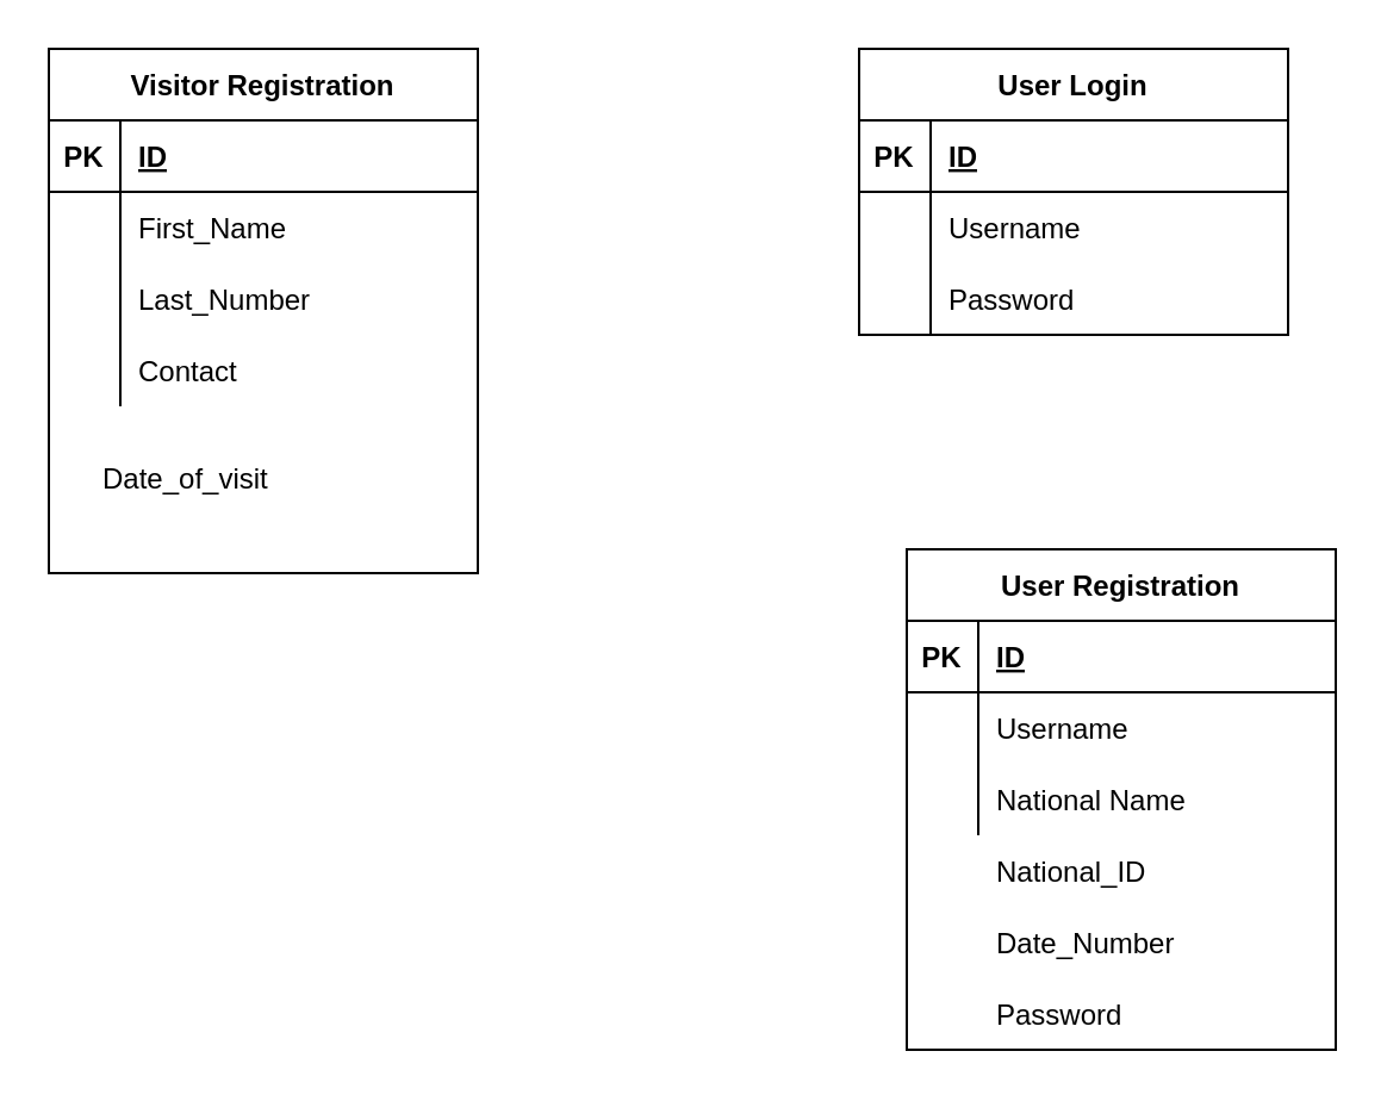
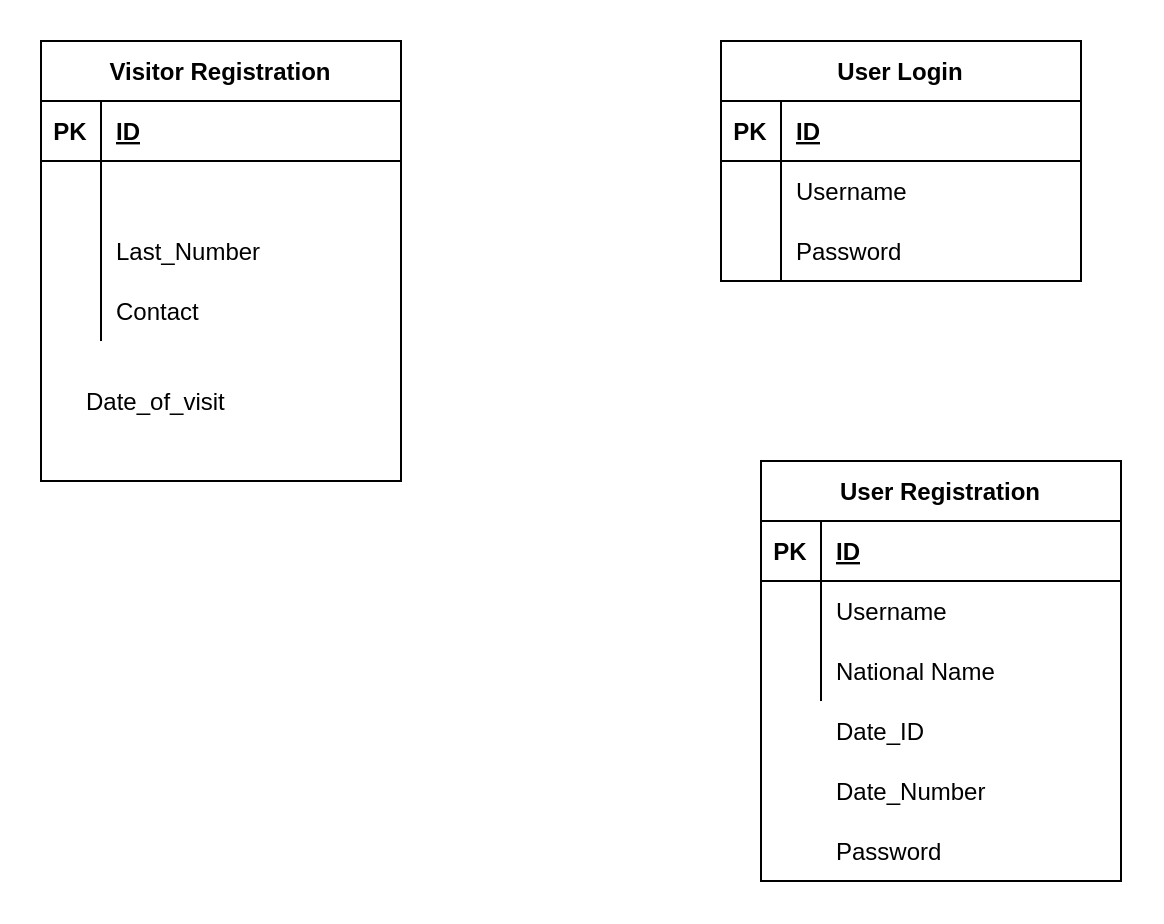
  <mxCell id="0" />
  <mxCell id="1" parent="0" />
  <mxCell id="2" value="Visitor Registration" style="shape=table;startSize=30;container=1;collapsible=1;childLayout=tableLayout;fixedRows=1;rowLines=0;fontStyle=1;align=center;resizeLast=1;" vertex="1" parent="1"><mxGeometry x="20" y="20" width="180" height="220" as="geometry" /></mxCell>
  <mxCell id="3" value="" style="shape=partialRectangle;collapsible=0;dropTarget=0;pointerEvents=0;fillColor=none;top=0;left=0;bottom=1;right=0;points=[[0,0.5],[1,0.5]];portConstraint=eastwest;" vertex="1" parent="2"><mxGeometry y="30" width="180" height="30" as="geometry" /></mxCell>
  <mxCell id="4" value="PK" style="shape=partialRectangle;connectable=0;fillColor=none;top=0;left=0;bottom=0;right=0;fontStyle=1;overflow=hidden;" vertex="1" parent="3"><mxGeometry width="30" height="30" as="geometry" /></mxCell>
  <mxCell id="5" value="ID" style="shape=partialRectangle;connectable=0;fillColor=none;top=0;left=0;bottom=0;right=0;align=left;spacingLeft=6;fontStyle=5;overflow=hidden;" vertex="1" parent="3"><mxGeometry x="30" width="150" height="30" as="geometry" /></mxCell>
  <mxCell id="6" value="" style="shape=partialRectangle;collapsible=0;dropTarget=0;pointerEvents=0;fillColor=none;top=0;left=0;bottom=0;right=0;points=[[0,0.5],[1,0.5]];portConstraint=eastwest;" vertex="1" parent="2"><mxGeometry y="60" width="180" height="30" as="geometry" /></mxCell>
  <mxCell id="7" value="" style="shape=partialRectangle;connectable=0;fillColor=none;top=0;left=0;bottom=0;right=0;editable=1;overflow=hidden;" vertex="1" parent="6"><mxGeometry width="30" height="30" as="geometry" /></mxCell>
- <mxCell id="8" value="First_Name" style="shape=partialRectangle;connectable=0;fillColor=none;top=0;left=0;bottom=0;right=0;align=left;spacingLeft=6;overflow=hidden;" vertex="1" parent="6"><mxGeometry x="30" width="150" height="30" as="geometry" /></mxCell>
  <mxCell id="9" value="" style="shape=partialRectangle;collapsible=0;dropTarget=0;pointerEvents=0;fillColor=none;top=0;left=0;bottom=0;right=0;points=[[0,0.5],[1,0.5]];portConstraint=eastwest;" vertex="1" parent="2"><mxGeometry y="90" width="180" height="30" as="geometry" /></mxCell>
  <mxCell id="10" value="" style="shape=partialRectangle;connectable=0;fillColor=none;top=0;left=0;bottom=0;right=0;editable=1;overflow=hidden;" vertex="1" parent="9"><mxGeometry width="30" height="30" as="geometry" /></mxCell>
  <mxCell id="11" value="Last_Number" style="shape=partialRectangle;connectable=0;fillColor=none;top=0;left=0;bottom=0;right=0;align=left;spacingLeft=6;overflow=hidden;" vertex="1" parent="9"><mxGeometry x="30" width="150" height="30" as="geometry" /></mxCell>
  <mxCell id="12" value="" style="shape=partialRectangle;collapsible=0;dropTarget=0;pointerEvents=0;fillColor=none;top=0;left=0;bottom=0;right=0;points=[[0,0.5],[1,0.5]];portConstraint=eastwest;" vertex="1" parent="2"><mxGeometry y="120" width="180" height="30" as="geometry" /></mxCell>
  <mxCell id="13" value="" style="shape=partialRectangle;connectable=0;fillColor=none;top=0;left=0;bottom=0;right=0;editable=1;overflow=hidden;" vertex="1" parent="12"><mxGeometry width="30" height="30" as="geometry" /></mxCell>
  <mxCell id="14" value="Contact" style="shape=partialRectangle;connectable=0;fillColor=none;top=0;left=0;bottom=0;right=0;align=left;spacingLeft=6;overflow=hidden;" vertex="1" parent="12"><mxGeometry x="30" width="150" height="30" as="geometry" /></mxCell>
  <mxCell id="15" value="Date_of_visit" style="shape=partialRectangle;connectable=0;fillColor=none;top=0;left=0;bottom=0;right=0;align=left;spacingLeft=6;overflow=hidden;" vertex="1" parent="1"><mxGeometry x="35" y="185" width="150" height="30" as="geometry" /></mxCell>
  <mxCell id="16" value="User Login" style="shape=table;startSize=30;container=1;collapsible=1;childLayout=tableLayout;fixedRows=1;rowLines=0;fontStyle=1;align=center;resizeLast=1;" vertex="1" parent="1"><mxGeometry x="360" y="20" width="180" height="120" as="geometry" /></mxCell>
  <mxCell id="17" value="" style="shape=partialRectangle;collapsible=0;dropTarget=0;pointerEvents=0;fillColor=none;top=0;left=0;bottom=1;right=0;points=[[0,0.5],[1,0.5]];portConstraint=eastwest;" vertex="1" parent="16"><mxGeometry y="30" width="180" height="30" as="geometry" /></mxCell>
  <mxCell id="18" value="PK" style="shape=partialRectangle;connectable=0;fillColor=none;top=0;left=0;bottom=0;right=0;fontStyle=1;overflow=hidden;" vertex="1" parent="17"><mxGeometry width="30" height="30" as="geometry" /></mxCell>
  <mxCell id="19" value="ID" style="shape=partialRectangle;connectable=0;fillColor=none;top=0;left=0;bottom=0;right=0;align=left;spacingLeft=6;fontStyle=5;overflow=hidden;" vertex="1" parent="17"><mxGeometry x="30" width="150" height="30" as="geometry" /></mxCell>
  <mxCell id="20" value="" style="shape=partialRectangle;collapsible=0;dropTarget=0;pointerEvents=0;fillColor=none;top=0;left=0;bottom=0;right=0;points=[[0,0.5],[1,0.5]];portConstraint=eastwest;" vertex="1" parent="16"><mxGeometry y="60" width="180" height="30" as="geometry" /></mxCell>
  <mxCell id="21" value="" style="shape=partialRectangle;connectable=0;fillColor=none;top=0;left=0;bottom=0;right=0;editable=1;overflow=hidden;" vertex="1" parent="20"><mxGeometry width="30" height="30" as="geometry" /></mxCell>
  <mxCell id="22" value="Username" style="shape=partialRectangle;connectable=0;fillColor=none;top=0;left=0;bottom=0;right=0;align=left;spacingLeft=6;overflow=hidden;" vertex="1" parent="20"><mxGeometry x="30" width="150" height="30" as="geometry" /></mxCell>
  <mxCell id="23" value="" style="shape=partialRectangle;collapsible=0;dropTarget=0;pointerEvents=0;fillColor=none;top=0;left=0;bottom=0;right=0;points=[[0,0.5],[1,0.5]];portConstraint=eastwest;" vertex="1" parent="16"><mxGeometry y="90" width="180" height="30" as="geometry" /></mxCell>
  <mxCell id="24" value="" style="shape=partialRectangle;connectable=0;fillColor=none;top=0;left=0;bottom=0;right=0;editable=1;overflow=hidden;" vertex="1" parent="23"><mxGeometry width="30" height="30" as="geometry" /></mxCell>
  <mxCell id="25" value="Password" style="shape=partialRectangle;connectable=0;fillColor=none;top=0;left=0;bottom=0;right=0;align=left;spacingLeft=6;overflow=hidden;" vertex="1" parent="23"><mxGeometry x="30" width="150" height="30" as="geometry" /></mxCell>
  <mxCell id="26" value="User Registration" style="shape=table;startSize=30;container=1;collapsible=1;childLayout=tableLayout;fixedRows=1;rowLines=0;fontStyle=1;align=center;resizeLast=1;" vertex="1" parent="1"><mxGeometry x="380" y="230" width="180" height="210" as="geometry" /></mxCell>
  <mxCell id="27" value="" style="shape=partialRectangle;collapsible=0;dropTarget=0;pointerEvents=0;fillColor=none;top=0;left=0;bottom=1;right=0;points=[[0,0.5],[1,0.5]];portConstraint=eastwest;" vertex="1" parent="26"><mxGeometry y="30" width="180" height="30" as="geometry" /></mxCell>
  <mxCell id="28" value="PK" style="shape=partialRectangle;connectable=0;fillColor=none;top=0;left=0;bottom=0;right=0;fontStyle=1;overflow=hidden;" vertex="1" parent="27"><mxGeometry width="30" height="30" as="geometry" /></mxCell>
  <mxCell id="29" value="ID" style="shape=partialRectangle;connectable=0;fillColor=none;top=0;left=0;bottom=0;right=0;align=left;spacingLeft=6;fontStyle=5;overflow=hidden;" vertex="1" parent="27"><mxGeometry x="30" width="150" height="30" as="geometry" /></mxCell>
  <mxCell id="30" value="" style="shape=partialRectangle;collapsible=0;dropTarget=0;pointerEvents=0;fillColor=none;top=0;left=0;bottom=0;right=0;points=[[0,0.5],[1,0.5]];portConstraint=eastwest;" vertex="1" parent="26"><mxGeometry y="60" width="180" height="30" as="geometry" /></mxCell>
  <mxCell id="31" value="" style="shape=partialRectangle;connectable=0;fillColor=none;top=0;left=0;bottom=0;right=0;editable=1;overflow=hidden;" vertex="1" parent="30"><mxGeometry width="30" height="30" as="geometry" /></mxCell>
  <mxCell id="32" value="Username" style="shape=partialRectangle;connectable=0;fillColor=none;top=0;left=0;bottom=0;right=0;align=left;spacingLeft=6;overflow=hidden;" vertex="1" parent="30"><mxGeometry x="30" width="150" height="30" as="geometry" /></mxCell>
  <mxCell id="33" value="" style="shape=partialRectangle;collapsible=0;dropTarget=0;pointerEvents=0;fillColor=none;top=0;left=0;bottom=0;right=0;points=[[0,0.5],[1,0.5]];portConstraint=eastwest;" vertex="1" parent="26"><mxGeometry y="90" width="180" height="30" as="geometry" /></mxCell>
  <mxCell id="34" value="" style="shape=partialRectangle;connectable=0;fillColor=none;top=0;left=0;bottom=0;right=0;editable=1;overflow=hidden;" vertex="1" parent="33"><mxGeometry width="30" height="30" as="geometry" /></mxCell>
  <mxCell id="35" value="National Name" style="shape=partialRectangle;connectable=0;fillColor=none;top=0;left=0;bottom=0;right=0;align=left;spacingLeft=6;overflow=hidden;" vertex="1" parent="33"><mxGeometry x="30" width="150" height="30" as="geometry" /></mxCell>
- <mxCell id="36" value="National_ID" style="shape=partialRectangle;connectable=0;fillColor=none;top=0;left=0;bottom=0;right=0;align=left;spacingLeft=6;overflow=hidden;" vertex="1" parent="1"><mxGeometry x="410" y="350" width="150" height="30" as="geometry" /></mxCell>
+ <mxCell id="36" value="Date_ID" style="shape=partialRectangle;connectable=0;fillColor=none;top=0;left=0;bottom=0;right=0;align=left;spacingLeft=6;overflow=hidden;" vertex="1" parent="1"><mxGeometry x="410" y="350" width="150" height="30" as="geometry" /></mxCell>
  <mxCell id="37" value="Password" style="shape=partialRectangle;connectable=0;fillColor=none;top=0;left=0;bottom=0;right=0;align=left;spacingLeft=6;overflow=hidden;" vertex="1" parent="1"><mxGeometry x="410" y="410" width="150" height="30" as="geometry" /></mxCell>
  <mxCell id="38" value="Date_Number" style="shape=partialRectangle;connectable=0;fillColor=none;top=0;left=0;bottom=0;right=0;align=left;spacingLeft=6;overflow=hidden;" vertex="1" parent="1"><mxGeometry x="410" y="380" width="150" height="30" as="geometry" /></mxCell>
